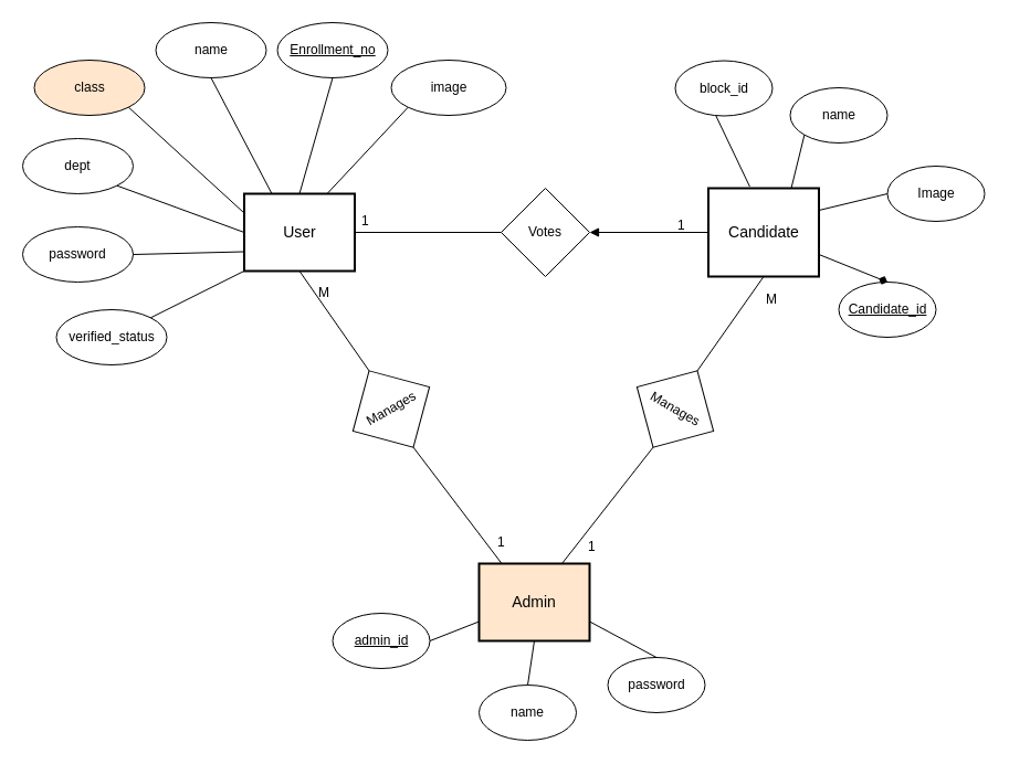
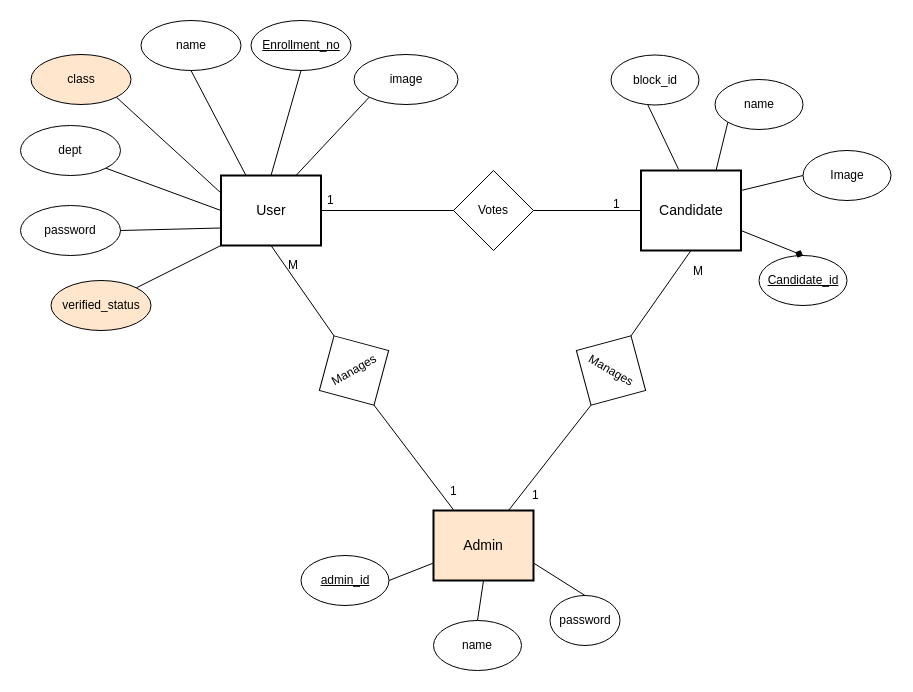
  <mxCell id="0" />
  <mxCell id="1" parent="0" />
  <mxCell id="2" value="User" style="strokeWidth=2;whiteSpace=wrap;html=1;align=center;fontSize=14;" vertex="1" parent="1"><mxGeometry x="220.5" y="175" width="100" height="70" as="geometry" /></mxCell>
  <mxCell id="3" value="Admin" style="strokeWidth=2;whiteSpace=wrap;html=1;align=center;fontSize=14;fillColor=#ffe6cc;" vertex="1" parent="1"><mxGeometry x="433" y="510" width="100" height="70" as="geometry" /></mxCell>
  <mxCell id="4" value="Candidate" style="strokeWidth=2;whiteSpace=wrap;html=1;align=center;fontSize=14;" vertex="1" parent="1"><mxGeometry x="640.5" y="170" width="100" height="80" as="geometry" /></mxCell>
  <mxCell id="5" value="name" style="ellipse;whiteSpace=wrap;html=1;" vertex="1" parent="1"><mxGeometry x="140.5" width="100" height="50" as="geometry" y="20" /></mxCell>
  <mxCell id="6" value="class" style="ellipse;whiteSpace=wrap;html=1;fillColor=#ffe6cc;" vertex="1" parent="1"><mxGeometry x="30.5" y="54" width="100" height="50" as="geometry" /></mxCell>
  <mxCell id="7" value="dept" style="ellipse;whiteSpace=wrap;html=1;" vertex="1" parent="1"><mxGeometry y="125" width="100" height="50" as="geometry" x="20" /></mxCell>
  <mxCell id="8" value="&lt;u&gt;Enrollment_no&lt;/u&gt;" style="ellipse;whiteSpace=wrap;html=1;" vertex="1" parent="1"><mxGeometry x="250.5" width="100" height="50" as="geometry" y="20" /></mxCell>
  <mxCell id="9" value="password&lt;span style=&quot;font-family: &amp;#34;helvetica&amp;#34; , &amp;#34;arial&amp;#34; , sans-serif ; font-size: 0px ; white-space: nowrap&quot;&gt;%3CmxGraphModel%3E%3Croot%3E%3CmxCell%20id%3D%220%22%2F%3E%3CmxCell%20id%3D%221%22%20parent%3D%220%22%2F%3E%3CmxCell%20id%3D%222%22%20value%3D%22%22%20style%3D%22ellipse%3BwhiteSpace%3Dwrap%3Bhtml%3D1%3B%22%20vertex%3D%221%22%20parent%3D%221%22%3E%3CmxGeometry%20x%3D%22100%22%20y%3D%2230%22%20width%3D%22100%22%20height%3D%2250%22%20as%3D%22geometry%22%2F%3E%3C%2FmxCell%3E%3C%2Froot%3E%3C%2FmxGraphModel%3E&lt;/span&gt;" style="ellipse;whiteSpace=wrap;html=1;" vertex="1" parent="1"><mxGeometry y="205" width="100" height="50" as="geometry" x="20" /></mxCell>
  <mxCell id="10" value="image" style="ellipse;whiteSpace=wrap;html=1;" vertex="1" parent="1"><mxGeometry x="353.5" y="54" width="104" height="50" as="geometry" /></mxCell>
  <mxCell id="11" value="" style="endArrow=none;html=1;entryX=0.5;entryY=1;entryDx=0;entryDy=0;exitX=0.5;exitY=0;exitDx=0;exitDy=0;" edge="1" parent="1" source="2" target="8"><mxGeometry width="50" height="50" relative="1" as="geometry"><mxPoint x="360.5" y="220" as="sourcePoint" /><mxPoint x="410.5" y="170" as="targetPoint" /></mxGeometry></mxCell>
  <mxCell id="12" value="" style="endArrow=none;html=1;entryX=0.5;entryY=1;entryDx=0;entryDy=0;exitX=0.25;exitY=0;exitDx=0;exitDy=0;" edge="1" parent="1" source="2" target="5"><mxGeometry width="50" height="50" relative="1" as="geometry"><mxPoint x="305.5" y="185" as="sourcePoint" /><mxPoint x="360.5" y="160" as="targetPoint" /></mxGeometry></mxCell>
  <mxCell id="13" value="" style="endArrow=none;html=1;entryX=1;entryY=1;entryDx=0;entryDy=0;exitX=0;exitY=0.25;exitDx=0;exitDy=0;" edge="1" parent="1" source="2" target="6"><mxGeometry width="50" height="50" relative="1" as="geometry"><mxPoint x="240.5" y="170" as="sourcePoint" /><mxPoint x="240.5" y="155" as="targetPoint" /></mxGeometry></mxCell>
  <mxCell id="14" value="" style="endArrow=none;html=1;entryX=1;entryY=1;entryDx=0;entryDy=0;exitX=0;exitY=0.5;exitDx=0;exitDy=0;" edge="1" parent="1" source="2" target="7"><mxGeometry width="50" height="50" relative="1" as="geometry"><mxPoint x="255.5" y="185" as="sourcePoint" /><mxPoint x="190.5" y="165" as="targetPoint" /></mxGeometry></mxCell>
  <mxCell id="15" value="" style="endArrow=none;html=1;entryX=1;entryY=0.5;entryDx=0;entryDy=0;exitX=0;exitY=0.75;exitDx=0;exitDy=0;" edge="1" parent="1" source="2" target="9"><mxGeometry width="50" height="50" relative="1" as="geometry"><mxPoint x="230.5" y="220" as="sourcePoint" /><mxPoint x="200.5" y="240" as="targetPoint" /></mxGeometry></mxCell>
  <mxCell id="16" value="" style="endArrow=none;html=1;entryX=0.75;entryY=0;entryDx=0;entryDy=0;exitX=0;exitY=1;exitDx=0;exitDy=0;" edge="1" parent="1" source="10" target="2"><mxGeometry width="50" height="50" relative="1" as="geometry"><mxPoint x="340.5" y="290" as="sourcePoint" /><mxPoint x="390.5" y="240" as="targetPoint" /></mxGeometry></mxCell>
  <mxCell id="17" value="name" style="ellipse;whiteSpace=wrap;html=1;" vertex="1" parent="1"><mxGeometry x="433" y="620" width="88" height="50" as="geometry" /></mxCell>
  <mxCell id="18" value="&lt;u&gt;admin_id&lt;/u&gt;" style="ellipse;whiteSpace=wrap;html=1;" vertex="1" parent="1"><mxGeometry x="300.5" y="555" width="88" height="50" as="geometry" /></mxCell>
  <mxCell id="19" value="" style="endArrow=none;html=1;exitX=1;exitY=0.5;exitDx=0;exitDy=0;entryX=0;entryY=0.75;entryDx=0;entryDy=0;" edge="1" parent="1" source="18" target="3"><mxGeometry width="50" height="50" relative="1" as="geometry"><mxPoint x="325.5" y="485" as="sourcePoint" /><mxPoint x="375.5" y="435" as="targetPoint" /></mxGeometry></mxCell>
  <mxCell id="20" value="" style="endArrow=none;html=1;exitX=0.5;exitY=0;exitDx=0;exitDy=0;entryX=0.5;entryY=1;entryDx=0;entryDy=0;" edge="1" parent="1" source="17" target="3"><mxGeometry width="50" height="50" relative="1" as="geometry"><mxPoint x="380.5" y="630" as="sourcePoint" /><mxPoint x="430.5" y="580" as="targetPoint" /></mxGeometry></mxCell>
  <mxCell id="21" value="" style="endArrow=none;html=1;exitX=0.75;exitY=0;exitDx=0;exitDy=0;entryX=0;entryY=1;entryDx=0;entryDy=0;" edge="1" parent="1" source="4" target="23"><mxGeometry width="50" height="50" relative="1" as="geometry"><mxPoint x="740.5" y="460" as="sourcePoint" /><mxPoint x="790.5" y="410" as="targetPoint" /></mxGeometry></mxCell>
  <mxCell id="22" value="&lt;u&gt;Candidate_id&lt;/u&gt;" style="ellipse;whiteSpace=wrap;html=1;" vertex="1" parent="1"><mxGeometry x="758.5" y="255" width="88" height="50" as="geometry" /></mxCell>
  <mxCell id="23" value="name" style="ellipse;whiteSpace=wrap;html=1;" vertex="1" parent="1"><mxGeometry x="714.5" y="79" width="88" height="50" as="geometry" /></mxCell>
  <mxCell id="24" value="Image" style="ellipse;whiteSpace=wrap;html=1;" vertex="1" parent="1"><mxGeometry x="802.5" y="150" width="88" height="50" as="geometry" /></mxCell>
  <mxCell id="25" value="Votes" style="rhombus;whiteSpace=wrap;html=1;" vertex="1" parent="1"><mxGeometry x="453" y="170" width="80" height="80" as="geometry" /></mxCell>
  <mxCell id="26" value="Manages" style="rhombus;whiteSpace=wrap;html=1;rotation=30;" vertex="1" parent="1"><mxGeometry x="570.5" y="330" width="80" height="80" as="geometry" /></mxCell>
- <mxCell id="27" value="verified_status" style="ellipse;whiteSpace=wrap;html=1;" vertex="1" parent="1"><mxGeometry x="50.5" y="280" width="100" height="50" as="geometry" /></mxCell>
+ <mxCell id="27" value="verified_status" style="ellipse;whiteSpace=wrap;html=1;fillColor=#ffe6cc;" vertex="1" parent="1"><mxGeometry x="50.5" y="280" width="100" height="50" as="geometry" /></mxCell>
  <mxCell id="28" value="" style="endArrow=none;html=1;entryX=1;entryY=0;entryDx=0;entryDy=0;exitX=-0.005;exitY=1.003;exitDx=0;exitDy=0;exitPerimeter=0;" edge="1" parent="1" source="2" target="27"><mxGeometry width="50" height="50" relative="1" as="geometry"><mxPoint x="240.5" y="250" as="sourcePoint" /><mxPoint x="240.5" y="275" as="targetPoint" /></mxGeometry></mxCell>
  <mxCell id="29" value="" style="endArrow=none;html=1;entryX=0;entryY=0.5;entryDx=0;entryDy=0;exitX=1;exitY=0.25;exitDx=0;exitDy=0;" edge="1" parent="1" source="4" target="24"><mxGeometry width="50" height="50" relative="1" as="geometry"><mxPoint x="700.5" y="350" as="sourcePoint" /><mxPoint x="750.5" y="300" as="targetPoint" /></mxGeometry></mxCell>
  <mxCell id="30" value="" style="endArrow=diamond;html=1;entryX=0.5;entryY=0;entryDx=0;entryDy=0;exitX=1;exitY=0.75;exitDx=0;exitDy=0;" edge="1" parent="1" source="4" target="22"><mxGeometry width="50" height="50" relative="1" as="geometry"><mxPoint x="700.5" y="280" as="sourcePoint" /><mxPoint x="768.5" y="265" as="targetPoint" /></mxGeometry></mxCell>
  <mxCell id="31" value="" style="endArrow=none;html=1;exitX=1;exitY=0.5;exitDx=0;exitDy=0;entryX=0;entryY=0.5;entryDx=0;entryDy=0;" edge="1" parent="1" source="2" target="25"><mxGeometry width="50" height="50" relative="1" as="geometry"><mxPoint x="330.5" y="310" as="sourcePoint" /><mxPoint x="400.5" y="290" as="targetPoint" /></mxGeometry></mxCell>
- <mxCell id="32" value="" style="endArrow=block;html=1;exitX=0;exitY=0.5;exitDx=0;exitDy=0;entryX=1;entryY=0.5;entryDx=0;entryDy=0;" edge="1" parent="1" source="4" target="25"><mxGeometry width="50" height="50" relative="1" as="geometry"><mxPoint x="328.8" y="255.21" as="sourcePoint" /><mxPoint x="415.5" y="305" as="targetPoint" /></mxGeometry></mxCell>
+ <mxCell id="32" value="" style="endArrow=none;html=1;exitX=0;exitY=0.5;exitDx=0;exitDy=0;entryX=1;entryY=0.5;entryDx=0;entryDy=0;" edge="1" parent="1" source="4" target="25"><mxGeometry width="50" height="50" relative="1" as="geometry"><mxPoint x="328.8" y="255.21" as="sourcePoint" /><mxPoint x="415.5" y="305" as="targetPoint" /></mxGeometry></mxCell>
  <mxCell id="33" value="" style="endArrow=none;html=1;exitX=0.5;exitY=0;exitDx=0;exitDy=0;entryX=0.5;entryY=1;entryDx=0;entryDy=0;" edge="1" parent="1" source="26" target="4"><mxGeometry width="50" height="50" relative="1" as="geometry"><mxPoint x="630.5" y="400" as="sourcePoint" /><mxPoint x="680.5" y="350" as="targetPoint" /></mxGeometry></mxCell>
  <mxCell id="34" value="" style="endArrow=none;html=1;exitX=0.5;exitY=1;exitDx=0;exitDy=0;entryX=0.75;entryY=0;entryDx=0;entryDy=0;" edge="1" parent="1" source="26" target="3"><mxGeometry width="50" height="50" relative="1" as="geometry"><mxPoint x="640.5" y="467.5" as="sourcePoint" /><mxPoint x="674.5" y="340" as="targetPoint" /></mxGeometry></mxCell>
  <mxCell id="35" value="Manages" style="rhombus;whiteSpace=wrap;html=1;rotation=-30;" vertex="1" parent="1"><mxGeometry x="313.5" y="330" width="80" height="80" as="geometry" /></mxCell>
  <mxCell id="36" value="" style="endArrow=none;html=1;entryX=0.5;entryY=1;entryDx=0;entryDy=0;exitX=0.5;exitY=0;exitDx=0;exitDy=0;" edge="1" parent="1" source="35" target="2"><mxGeometry width="50" height="50" relative="1" as="geometry"><mxPoint x="330.5" y="330" as="sourcePoint" /><mxPoint x="325.5" y="270" as="targetPoint" /></mxGeometry></mxCell>
  <mxCell id="37" value="" style="endArrow=none;html=1;entryX=0.5;entryY=1;entryDx=0;entryDy=0;" edge="1" parent="1" target="35"><mxGeometry width="50" height="50" relative="1" as="geometry"><mxPoint x="453.5" y="510" as="sourcePoint" /><mxPoint x="393.5" y="425" as="targetPoint" /></mxGeometry></mxCell>
- <mxCell id="38" value="password" style="ellipse;whiteSpace=wrap;html=1;" vertex="1" parent="1"><mxGeometry x="549.5" y="595" width="88" height="50" as="geometry" /></mxCell>
+ <mxCell id="38" value="password" style="ellipse;whiteSpace=wrap;html=1;" vertex="1" parent="1"><mxGeometry x="549.5" y="595" width="70" height="50" as="geometry" /></mxCell>
  <mxCell id="39" value="" style="endArrow=none;html=1;exitX=0.5;exitY=0;exitDx=0;exitDy=0;entryX=1;entryY=0.75;entryDx=0;entryDy=0;" edge="1" parent="1" source="38" target="3"><mxGeometry width="50" height="50" relative="1" as="geometry"><mxPoint x="375.654" y="627.346" as="sourcePoint" /><mxPoint x="468" y="590" as="targetPoint" /></mxGeometry></mxCell>
  <mxCell id="40" value="1" style="text;html=1;resizable=0;points=[];autosize=1;align=left;verticalAlign=top;spacingTop=-4;" vertex="1" parent="1"><mxGeometry x="447.5" y="481" width="20" height="20" as="geometry" /></mxCell>
  <mxCell id="41" value="M" style="text;html=1;resizable=0;points=[];autosize=1;align=left;verticalAlign=top;spacingTop=-4;" vertex="1" parent="1"><mxGeometry x="285.5" y="255" width="30" height="20" as="geometry" /></mxCell>
  <mxCell id="42" value="1" style="text;html=1;resizable=0;points=[];autosize=1;align=left;verticalAlign=top;spacingTop=-4;" vertex="1" parent="1"><mxGeometry x="529.5" y="485" width="20" height="20" as="geometry" /></mxCell>
  <mxCell id="43" value="M" style="text;html=1;resizable=0;points=[];autosize=1;align=left;verticalAlign=top;spacingTop=-4;" vertex="1" parent="1"><mxGeometry x="690.5" y="261" width="30" height="20" as="geometry" /></mxCell>
  <mxCell id="44" value="" style="endArrow=none;html=1;exitX=0.374;exitY=-0.019;exitDx=0;exitDy=0;exitPerimeter=0;" edge="1" parent="1" source="4"><mxGeometry width="50" height="50" relative="1" as="geometry"><mxPoint x="680.5" y="160" as="sourcePoint" /><mxPoint x="640.5" y="90" as="targetPoint" /></mxGeometry></mxCell>
  <mxCell id="45" value="block_id" style="ellipse;whiteSpace=wrap;html=1;" vertex="1" parent="1"><mxGeometry x="610.5" y="54.5" width="88" height="50" as="geometry" /></mxCell>
  <mxCell id="46" value="1" style="text;html=1;resizable=0;points=[];autosize=1;align=left;verticalAlign=top;spacingTop=-4;" vertex="1" parent="1"><mxGeometry x="324.5" y="190" width="20" height="20" as="geometry" /></mxCell>
  <mxCell id="47" value="1" style="text;html=1;resizable=0;points=[];autosize=1;align=left;verticalAlign=top;spacingTop=-4;" vertex="1" parent="1"><mxGeometry x="610.5" y="194" width="20" height="20" as="geometry" /></mxCell>
